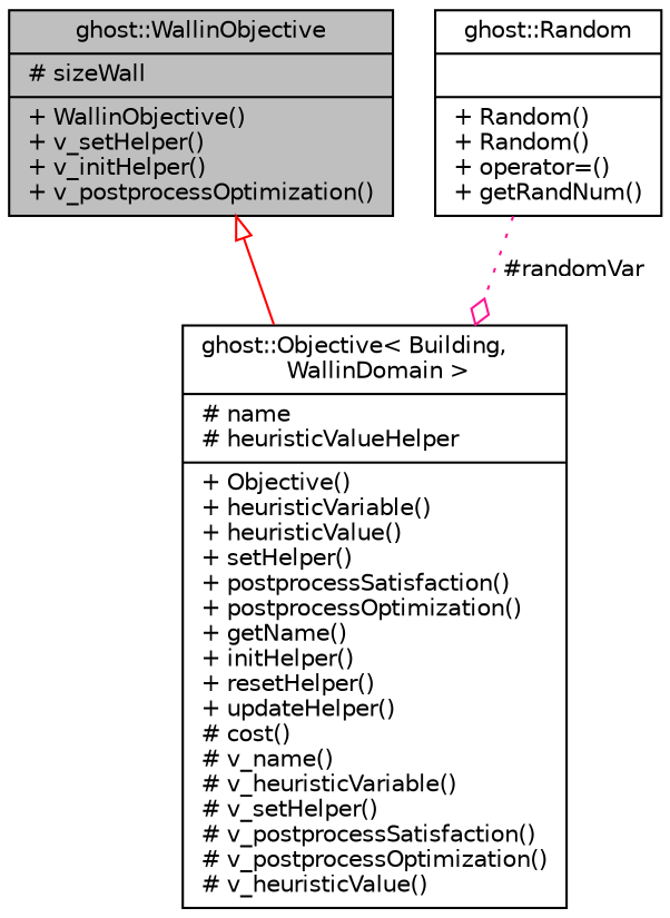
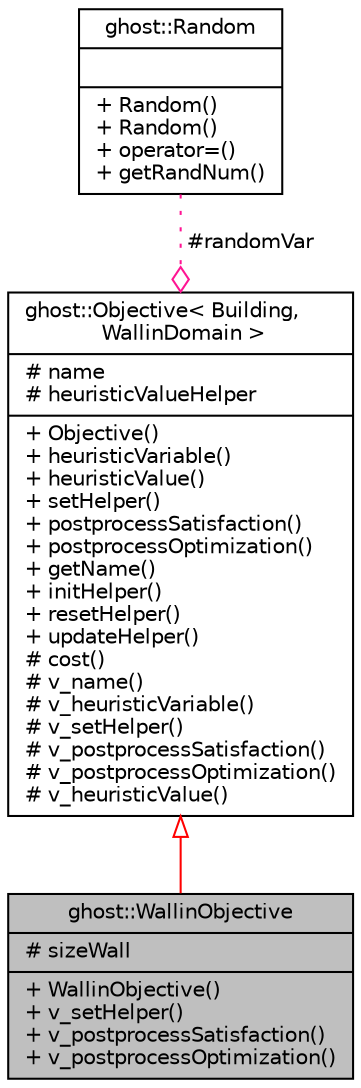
  digraph {
    fontname="DejaVu Sans"
    node [color=black fillcolor=white fontname="DejaVu Sans" fontsize=10 shape=record style=filled]
    edge [fontname="DejaVu Sans" fontsize=10 labelfontname=Helvetica labelfontsize=10]
-   n1 [fillcolor=grey75 fontcolor=black height=0.2 label="{ghost::WallinObjective\n|# sizeWall\l|+ WallinObjective()\l+ v_setHelper()\l+ v_initHelper()\l+ v_postprocessOptimization()\l}" width=0.4]
+   n1 [fillcolor=grey75 fontcolor=black height=0.2 label="{ghost::WallinObjective\n|# sizeWall\l|+ WallinObjective()\l+ v_setHelper()\l+ v_postprocessSatisfaction()\l+ v_postprocessOptimization()\l}" width=0.4]
    n2 [height=0.2 label="{ghost::Objective\< Building,\l WallinDomain \>\n|# name\l# heuristicValueHelper\l|+ Objective()\l+ heuristicVariable()\l+ heuristicValue()\l+ setHelper()\l+ postprocessSatisfaction()\l+ postprocessOptimization()\l+ getName()\l+ initHelper()\l+ resetHelper()\l+ updateHelper()\l# cost()\l# v_name()\l# v_heuristicVariable()\l# v_setHelper()\l# v_postprocessSatisfaction()\l# v_postprocessOptimization()\l# v_heuristicValue()\l}" width=0.4]
    n3 [height=0.2 label="{ghost::Random\n||+ Random()\l+ Random()\l+ operator=()\l+ getRandNum()\l}" width=0.4]
-   n1 -> n2 [arrowtail=onormal color=red dir=back style=solid]
+   n2 -> n1 [arrowtail=onormal color=red dir=back style=solid]
    n3 -> n2 [arrowhead=odiamond color=deeppink label=" #randomVar" style=dotted]
  }
